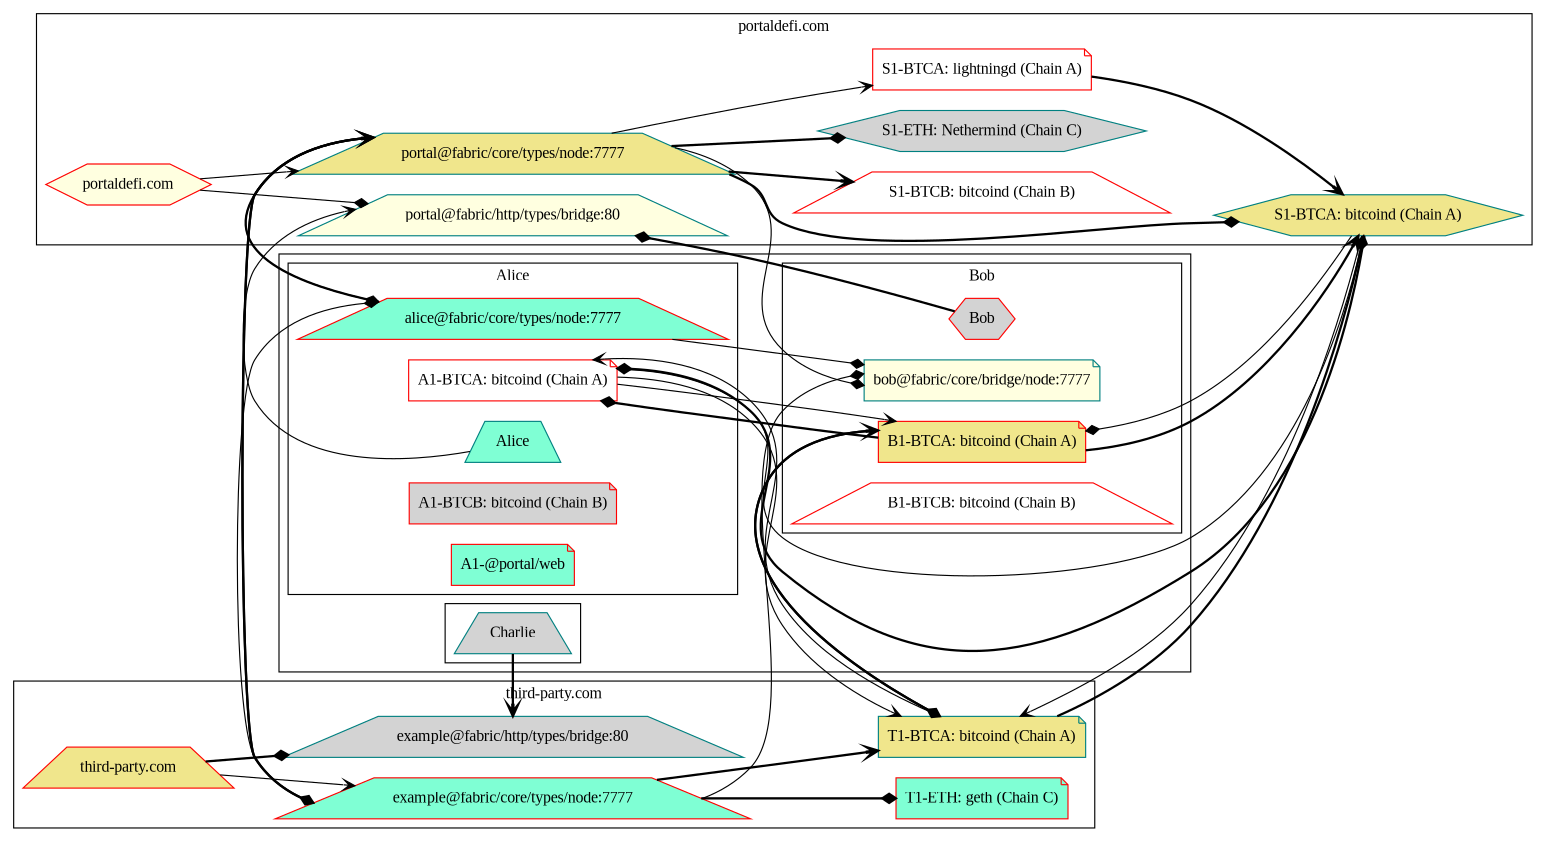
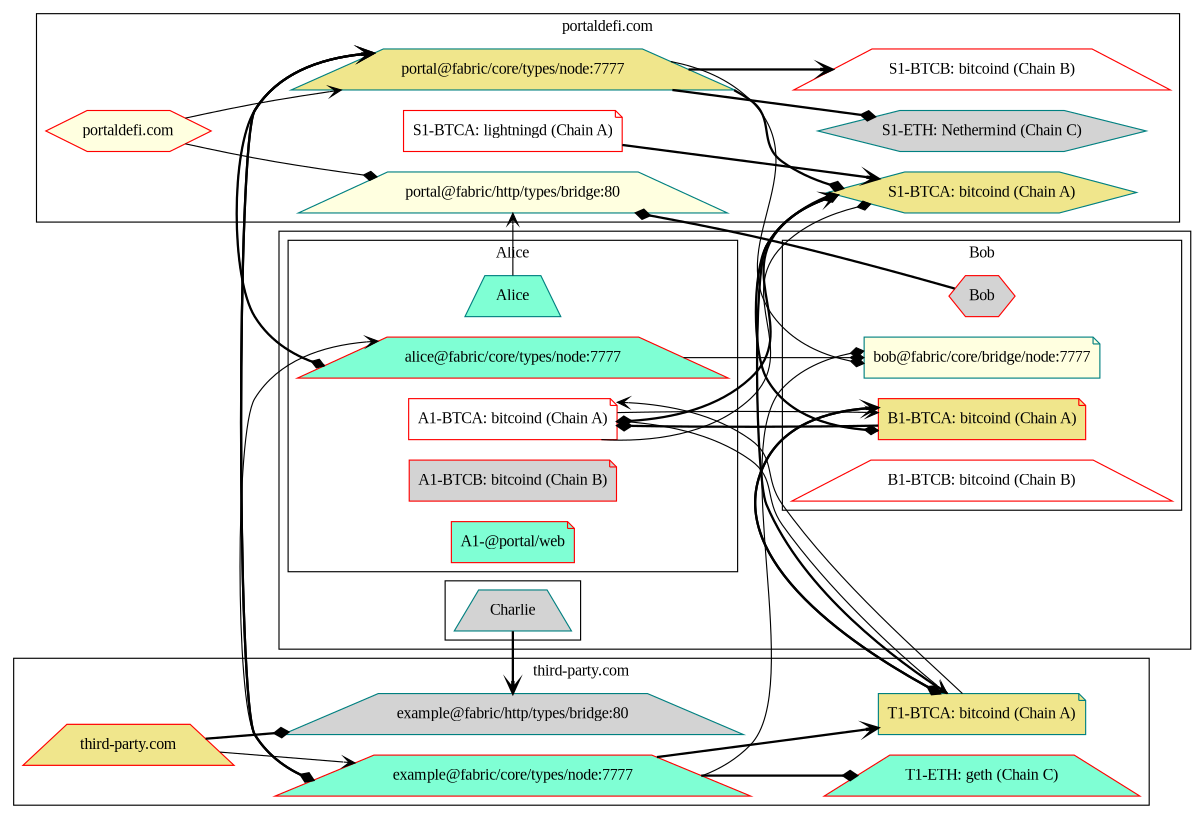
  digraph {
    fontname="Liberation Serif"
    rankdir=LR
    node [color=red fillcolor=khaki fontname="Liberation Serif" shape=trapezium style=filled]
    edge [arrowhead=diamond fontname="Liberation Serif" style=bold]
    "portaldefi.com" [fillcolor=lightyellow shape=hexagon]
    "portal@fabric/core/types/node:7777" [color=teal]
    "portal@fabric/http/types/bridge:80" [color=teal fillcolor=lightyellow]
    "S1-BTCA: bitcoind (Chain A)" [color=teal shape=hexagon]
    "S1-BTCB: bitcoind (Chain B)" [fillcolor=white]
    "S1-ETH: Nethermind (Chain C)" [color=teal fillcolor=lightgrey shape=hexagon]
    "S1-BTCA: lightningd (Chain A)" [fillcolor=white shape=note]
    "third-party.com"
    "example@fabric/core/types/node:7777" [fillcolor=aquamarine]
    "example@fabric/http/types/bridge:80" [color=teal fillcolor=lightgrey]
    "T1-BTCA: bitcoind (Chain A)" [color=teal shape=note]
-   "T1-ETH: geth (Chain C)" [fillcolor=aquamarine shape=note]
+   "T1-ETH: geth (Chain C)" [fillcolor=aquamarine]
    "alice@fabric/core/types/node:7777" [fillcolor=aquamarine]
    "A1-BTCA: bitcoind (Chain A)" [fillcolor=white shape=note]
    Alice [color=teal fillcolor=aquamarine]
    "A1-BTCB: bitcoind (Chain B)" [fillcolor=lightgrey shape=note]
    "A1-@portal/web" [fillcolor=aquamarine shape=note]
    n18 [color=teal fillcolor=lightyellow label="bob@fabric/core/bridge/node:7777" shape=note]
    "B1-BTCA: bitcoind (Chain A)" [shape=note]
    Bob [fillcolor=lightgrey shape=hexagon]
    "B1-BTCB: bitcoind (Chain B)" [fillcolor=white]
    Charlie [color=teal fillcolor=lightgrey]
    subgraph cluster_1 {
      label="portaldefi.com"
      "portaldefi.com"
      "portal@fabric/core/types/node:7777"
      "portal@fabric/http/types/bridge:80"
      "S1-BTCA: bitcoind (Chain A)"
      "S1-BTCB: bitcoind (Chain B)"
      "S1-ETH: Nethermind (Chain C)"
      "S1-BTCA: lightningd (Chain A)"
    }
    subgraph cluster_2 {
      label="third-party.com"
      "third-party.com"
      "example@fabric/core/types/node:7777"
      "example@fabric/http/types/bridge:80"
      "T1-BTCA: bitcoind (Chain A)"
      "T1-ETH: geth (Chain C)"
    }
    subgraph cluster_3 {
      label="Fabric Network"
    }
    subgraph cluster_4 {
      subgraph cluster_5 {
        label=Alice
        "alice@fabric/core/types/node:7777"
        "A1-BTCA: bitcoind (Chain A)"
        Alice
        "A1-BTCB: bitcoind (Chain B)"
        "A1-@portal/web"
      }
      subgraph cluster_6 {
        label=Bob
        n18
        "B1-BTCA: bitcoind (Chain A)"
        Bob
        "B1-BTCB: bitcoind (Chain B)"
      }
      subgraph cluster_7 {
        Charlie
      }
    }
    "portaldefi.com" -> "portal@fabric/core/types/node:7777" [arrowhead=vee style=solid]
    "portaldefi.com" -> "portal@fabric/http/types/bridge:80" [style=solid]
    "portal@fabric/core/types/node:7777" -> "S1-BTCA: bitcoind (Chain A)"
    "portal@fabric/core/types/node:7777" -> "S1-BTCB: bitcoind (Chain B)" [arrowhead=vee]
    "portal@fabric/core/types/node:7777" -> "S1-ETH: Nethermind (Chain C)"
-   "portal@fabric/core/types/node:7777" -> "S1-BTCA: lightningd (Chain A)" [arrowhead=vee style=solid]
    "portal@fabric/core/types/node:7777" -> "example@fabric/core/types/node:7777"
    "portal@fabric/core/types/node:7777" -> "alice@fabric/core/types/node:7777" [style=solid]
    "portal@fabric/core/types/node:7777" -> n18 [style=solid]
    "S1-BTCA: bitcoind (Chain A)" -> "T1-BTCA: bitcoind (Chain A)" [arrowhead=vee style=solid]
    "S1-BTCA: bitcoind (Chain A)" -> "A1-BTCA: bitcoind (Chain A)"
    "S1-BTCA: bitcoind (Chain A)" -> "B1-BTCA: bitcoind (Chain A)" [style=solid]
    "S1-BTCA: lightningd (Chain A)" -> "S1-BTCA: bitcoind (Chain A)" [arrowhead=vee]
    "third-party.com" -> "example@fabric/core/types/node:7777" [arrowhead=vee style=solid]
    "third-party.com" -> "example@fabric/http/types/bridge:80"
    "example@fabric/core/types/node:7777" -> "portal@fabric/core/types/node:7777" [arrowhead=vee]
    "example@fabric/core/types/node:7777" -> "T1-BTCA: bitcoind (Chain A)" [arrowhead=vee]
    "example@fabric/core/types/node:7777" -> "T1-ETH: geth (Chain C)"
-   "example@fabric/core/types/node:7777" -> "alice@fabric/core/types/node:7777" [style=solid]
+   "example@fabric/core/types/node:7777" -> "alice@fabric/core/types/node:7777" [arrowhead=vee style=solid]
    "example@fabric/core/types/node:7777" -> n18 [style=solid]
    "T1-BTCA: bitcoind (Chain A)" -> "S1-BTCA: bitcoind (Chain A)"
    "T1-BTCA: bitcoind (Chain A)" -> "A1-BTCA: bitcoind (Chain A)" [arrowhead=vee style=solid]
    "T1-BTCA: bitcoind (Chain A)" -> "B1-BTCA: bitcoind (Chain A)" [arrowhead=vee]
    "alice@fabric/core/types/node:7777" -> "portal@fabric/core/types/node:7777" [arrowhead=vee]
    "alice@fabric/core/types/node:7777" -> n18 [style=solid]
    "A1-BTCA: bitcoind (Chain A)" -> "S1-BTCA: bitcoind (Chain A)" [style=solid]
    "A1-BTCA: bitcoind (Chain A)" -> "T1-BTCA: bitcoind (Chain A)" [arrowhead=vee style=solid]
    "A1-BTCA: bitcoind (Chain A)" -> "B1-BTCA: bitcoind (Chain A)" [arrowhead=vee style=solid]
    Alice -> "portal@fabric/http/types/bridge:80" [arrowhead=vee style=solid]
    "B1-BTCA: bitcoind (Chain A)" -> "S1-BTCA: bitcoind (Chain A)" [arrowhead=vee]
    "B1-BTCA: bitcoind (Chain A)" -> "T1-BTCA: bitcoind (Chain A)"
    "B1-BTCA: bitcoind (Chain A)" -> "A1-BTCA: bitcoind (Chain A)"
    Bob -> "portal@fabric/http/types/bridge:80"
    Charlie -> "example@fabric/http/types/bridge:80" [arrowhead=vee]
  }
